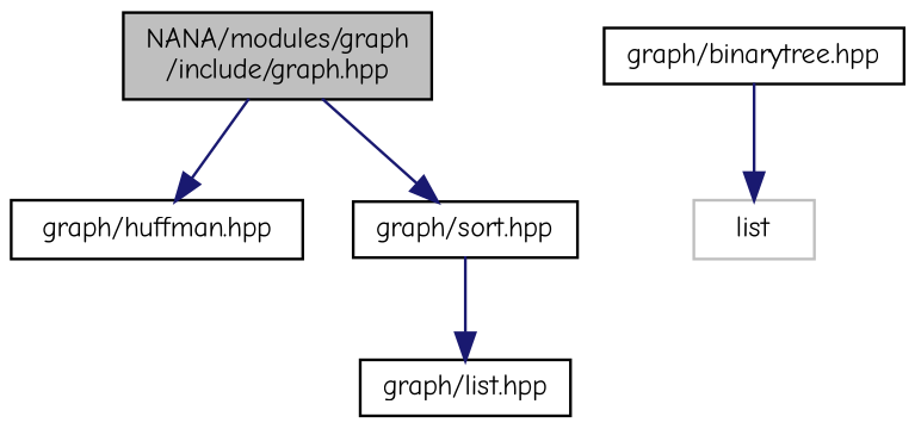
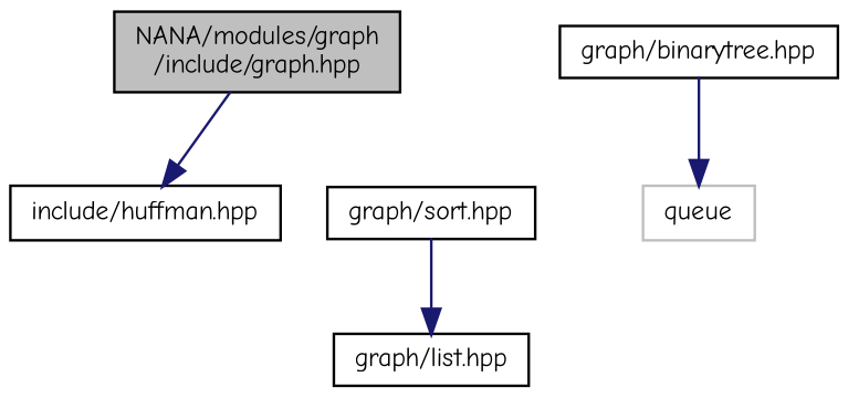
  digraph {
    fontname="Comic Neue"
    node [color=black fillcolor=white fontname="Comic Neue" fontsize=10 shape=record style=filled]
    edge [color=midnightblue fontname="Comic Neue" fontsize=10 labelfontname=Helvetica labelfontsize=10 style=solid]
    n1 [fillcolor=grey75 fontcolor=black height=0.2 label="NANA/modules/graph\l/include/graph.hpp" width=0.4]
-   n2 [height=0.2 label="graph/huffman.hpp" width=0.4]
+   n2 [height=0.2 label="include/huffman.hpp" width=0.4]
    n3 [height=0.2 label="graph/sort.hpp" width=0.4]
    n4 [height=0.2 label="graph/binarytree.hpp" width=0.4]
-   n5 [color=grey75 height=0.2 label=list width=0.4]
+   n5 [color=grey75 height=0.2 label=queue width=0.4]
    n6 [height=0.2 label="graph/list.hpp" width=0.4]
    n1 -> n2
-   n1 -> n3
    n3 -> n6
    n4 -> n5
  }
